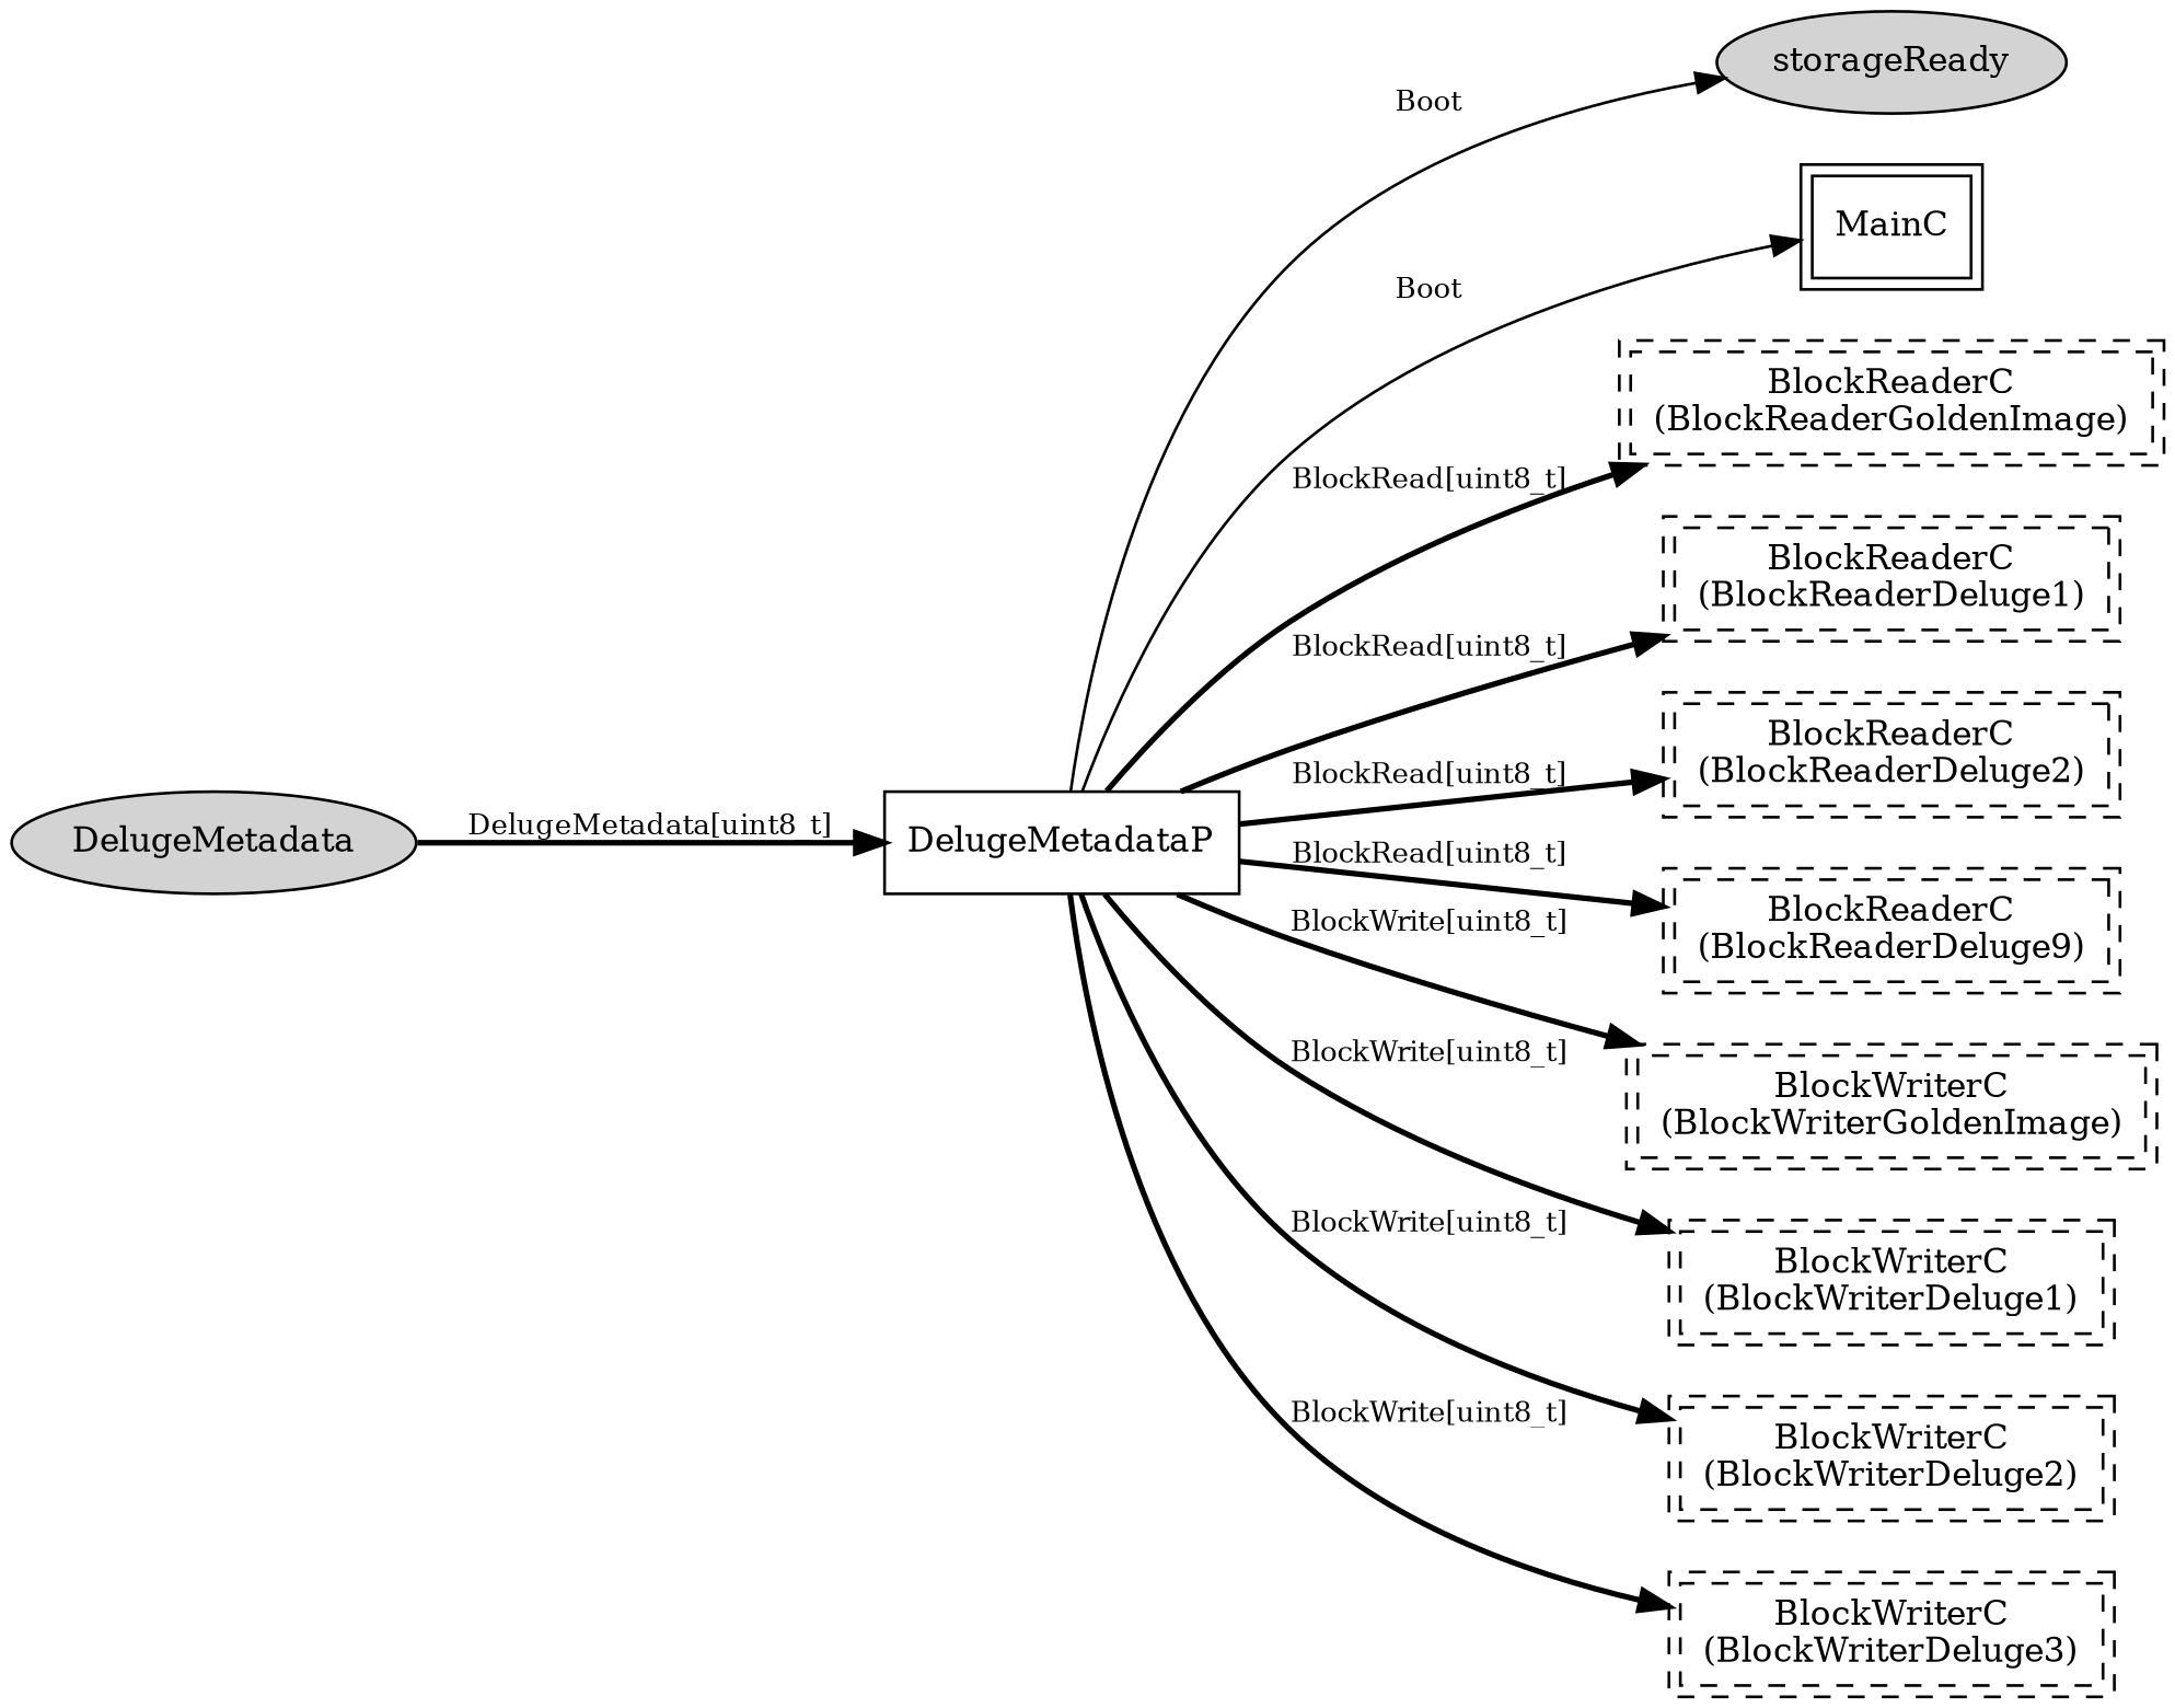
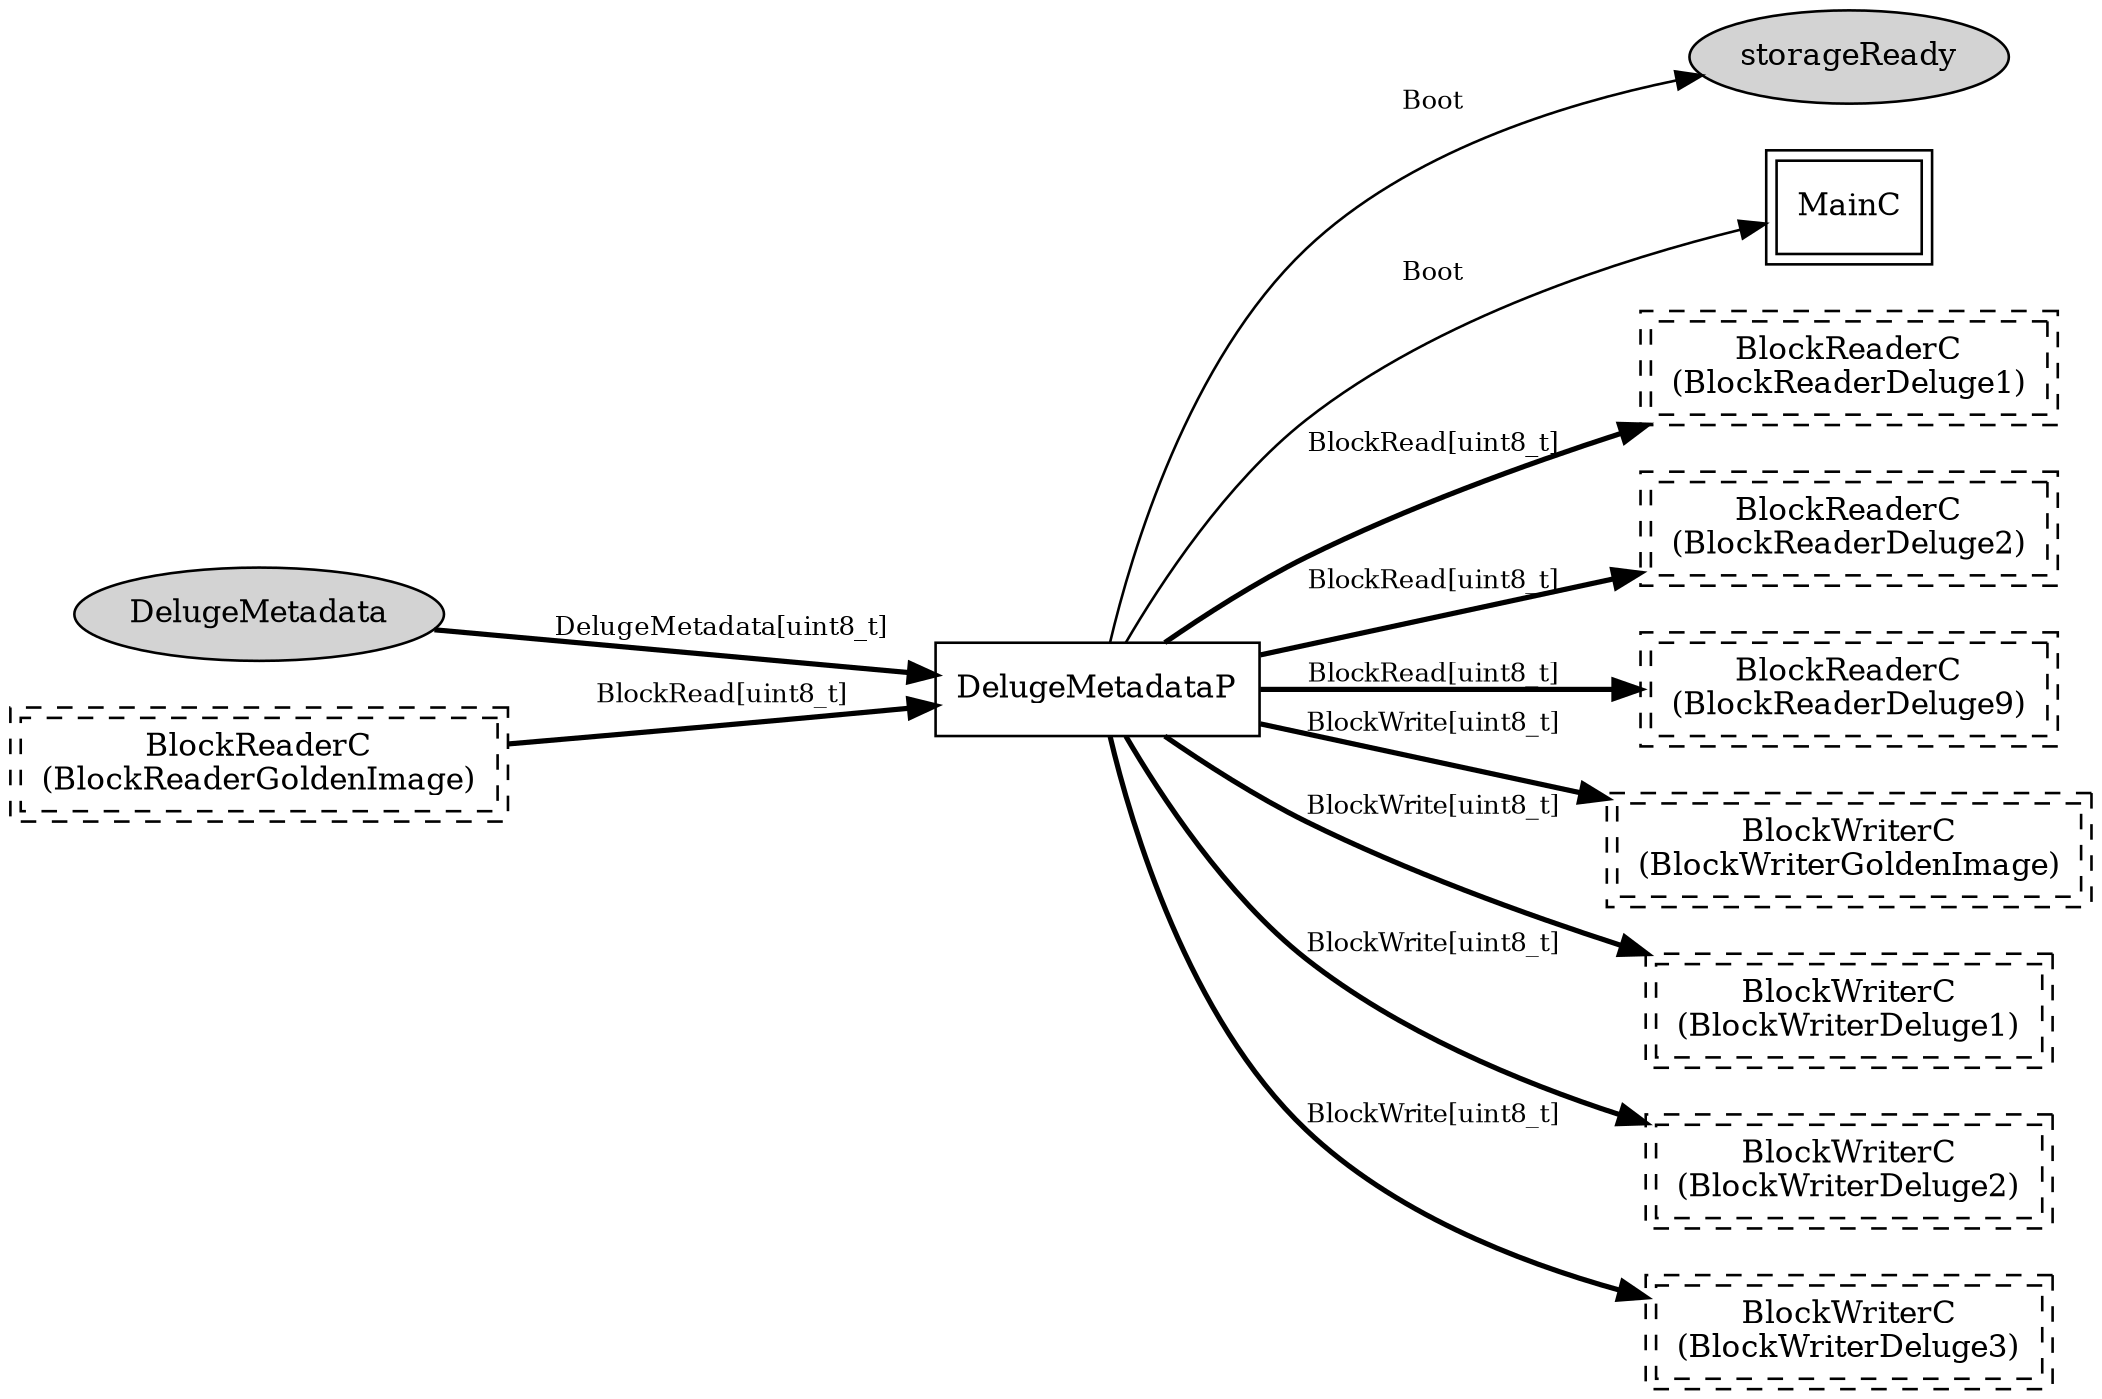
  digraph {
    rankdir=LR
    node [fontsize=12 shape=box style=dashed peripheries=2]
    edge [fontsize=10 style=bold]
    n1 [label=DelugeMetadata shape=ellipse style=filled peripheries=""]
    DelugeMetadataP [style="" peripheries=""]
    n3 [label=storageReady shape=ellipse style=filled peripheries=""]
    MainC [style=""]
    n5 [label="BlockReaderC\n(BlockReaderGoldenImage)"]
    n6 [label="BlockReaderC\n(BlockReaderDeluge1)"]
    n7 [label="BlockReaderC\n(BlockReaderDeluge2)"]
    n8 [label="BlockReaderC\n(BlockReaderDeluge9)"]
    n9 [label="BlockWriterC\n(BlockWriterGoldenImage)"]
    n10 [label="BlockWriterC\n(BlockWriterDeluge1)"]
    n11 [label="BlockWriterC\n(BlockWriterDeluge2)"]
    n12 [label="BlockWriterC\n(BlockWriterDeluge3)"]
    n1 -> DelugeMetadataP [label="DelugeMetadata[uint8_t]"]
    DelugeMetadataP -> n3 [label=Boot style=""]
    DelugeMetadataP -> MainC [label=Boot style=""]
-   DelugeMetadataP -> n5 [label="BlockRead[uint8_t]"]
+   n5 -> DelugeMetadataP [label="BlockRead[uint8_t]"]
    DelugeMetadataP -> n6 [label="BlockRead[uint8_t]"]
    DelugeMetadataP -> n7 [label="BlockRead[uint8_t]"]
    DelugeMetadataP -> n8 [label="BlockRead[uint8_t]"]
    DelugeMetadataP -> n9 [label="BlockWrite[uint8_t]"]
    DelugeMetadataP -> n10 [label="BlockWrite[uint8_t]"]
    DelugeMetadataP -> n11 [label="BlockWrite[uint8_t]"]
    DelugeMetadataP -> n12 [label="BlockWrite[uint8_t]"]
  }
